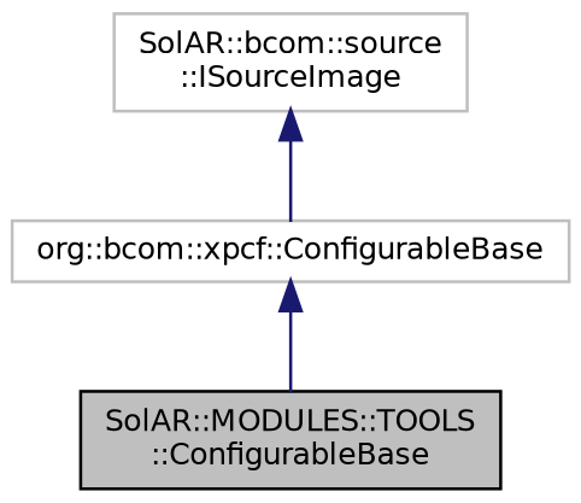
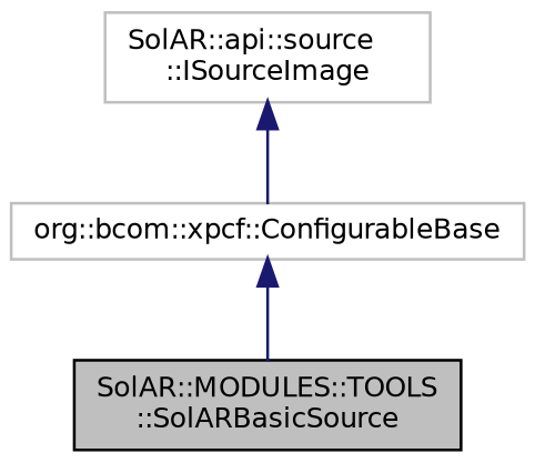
  digraph {
    node [color=grey75 fillcolor=white fontname=Helvetica fontsize=10 shape=record style=filled]
    edge [color=midnightblue dir=back fontname=Helvetica fontsize=10 labelfontname=Helvetica labelfontsize=10 style=solid]
-   n1 [color=black fillcolor=grey75 fontcolor=black height=0.2 label="SolAR::MODULES::TOOLS\l::ConfigurableBase" width=0.4]
+   n1 [color=black fillcolor=grey75 fontcolor=black height=0.2 label="SolAR::MODULES::TOOLS\l::SolARBasicSource" width=0.4]
    n2 [height=0.2 label="org::bcom::xpcf::ConfigurableBase" width=0.4]
-   n3 [height=0.2 label="SolAR::bcom::source\l::ISourceImage" width=0.4]
+   n3 [height=0.2 label="SolAR::api::source\l::ISourceImage" width=0.4]
    n2 -> n1
    n3 -> n2
  }
